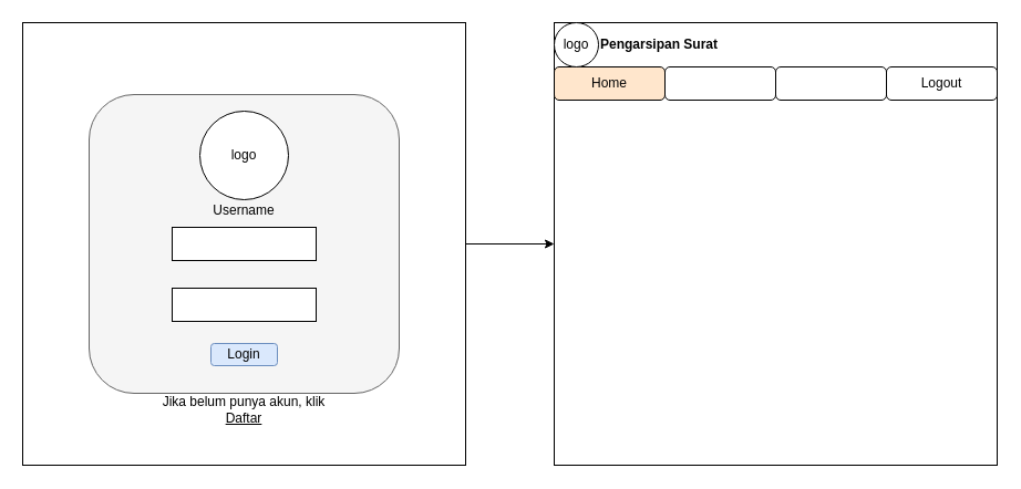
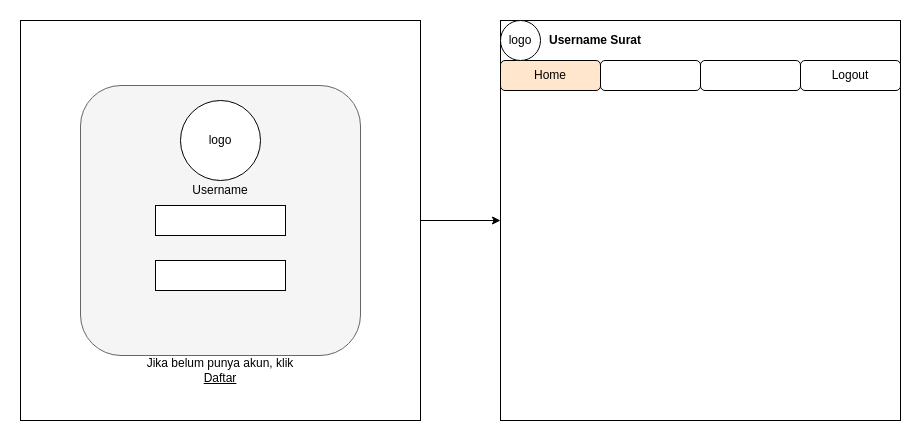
  <mxCell id="0" />
  <mxCell id="1" parent="0" />
  <mxCell id="2" value="" style="edgeStyle=orthogonalEdgeStyle;rounded=0;orthogonalLoop=1;jettySize=auto;html=1;" edge="1" parent="1" source="3" target="10"><mxGeometry relative="1" as="geometry" /></mxCell>
  <mxCell id="3" value="&lt;table&gt;&lt;tbody&gt;&lt;tr&gt;&lt;td&gt;&lt;br&gt;&lt;/td&gt;&lt;td&gt;&lt;br&gt;&lt;/td&gt;&lt;td&gt;&lt;br&gt;&lt;/td&gt;&lt;td&gt;&lt;br&gt;&lt;/td&gt;&lt;td&gt;&lt;br&gt;&lt;/td&gt;&lt;td&gt;&lt;br&gt;&lt;/td&gt;&lt;/tr&gt;&lt;/tbody&gt;&lt;/table&gt;" style="rounded=0;whiteSpace=wrap;html=1;glass=0;shadow=0;" vertex="1" parent="1"><mxGeometry x="20" y="20" width="400" height="400" as="geometry" /></mxCell>
  <mxCell id="4" value="" style="rounded=1;whiteSpace=wrap;html=1;shadow=0;glass=0;fillColor=#f5f5f5;strokeColor=#666666;fontColor=#333333;" vertex="1" parent="1"><mxGeometry x="80" y="85" width="280" height="270" as="geometry" /></mxCell>
  <mxCell id="5" value="" style="rounded=0;whiteSpace=wrap;html=1;shadow=0;glass=0;" vertex="1" parent="1"><mxGeometry x="155" y="205" width="130" height="30" as="geometry" /></mxCell>
  <mxCell id="6" value="" style="rounded=0;whiteSpace=wrap;html=1;shadow=0;glass=0;arcSize=50;" vertex="1" parent="1"><mxGeometry x="155" y="260" width="130" height="30" as="geometry" /></mxCell>
  <mxCell id="7" value="Username" style="text;html=1;strokeColor=none;fillColor=none;align=center;verticalAlign=middle;whiteSpace=wrap;rounded=0;shadow=0;glass=0;" vertex="1" parent="1"><mxGeometry x="200" y="180" width="40" height="20" as="geometry" /></mxCell>
- <mxCell id="8" value="Login" style="rounded=1;whiteSpace=wrap;html=1;shadow=0;glass=0;fillColor=#dae8fc;strokeColor=#6c8ebf;" vertex="1" parent="1"><mxGeometry x="190" y="310" width="60" height="20" as="geometry" /></mxCell>
  <mxCell id="9" value="Jika belum punya akun, klik &lt;u&gt;Daftar&lt;/u&gt;" style="text;html=1;strokeColor=none;fillColor=none;align=center;verticalAlign=middle;whiteSpace=wrap;rounded=0;shadow=0;glass=0;" vertex="1" parent="1"><mxGeometry x="140" y="360" width="160" height="20" as="geometry" /></mxCell>
  <mxCell id="10" value="&lt;table&gt;&lt;tbody&gt;&lt;tr&gt;&lt;td&gt;&lt;br&gt;&lt;/td&gt;&lt;td&gt;&lt;br&gt;&lt;/td&gt;&lt;td&gt;&lt;br&gt;&lt;/td&gt;&lt;td&gt;&lt;br&gt;&lt;/td&gt;&lt;td&gt;&lt;br&gt;&lt;/td&gt;&lt;td&gt;&lt;br&gt;&lt;/td&gt;&lt;/tr&gt;&lt;/tbody&gt;&lt;/table&gt;" style="rounded=0;whiteSpace=wrap;html=1;glass=0;shadow=0;" vertex="1" parent="1"><mxGeometry x="500" y="20" width="400" height="400" as="geometry" /></mxCell>
  <mxCell id="11" value="Home" style="rounded=1;whiteSpace=wrap;html=1;shadow=0;glass=0;fillColor=#ffe6cc;" vertex="1" parent="1"><mxGeometry x="500" y="60" width="100" height="30" as="geometry" /></mxCell>
- <mxCell id="12" value="Pengarsipan Surat" style="text;html=1;strokeColor=none;fillColor=none;align=center;verticalAlign=middle;whiteSpace=wrap;rounded=0;shadow=0;glass=0;fontStyle=1;labelPosition=center;verticalLabelPosition=middle;" vertex="1" parent="1"><mxGeometry x="540" y="20" width="110" height="40" as="geometry" /></mxCell>
+ <mxCell id="12" value="Username Surat" style="text;html=1;strokeColor=none;fillColor=none;align=center;verticalAlign=middle;whiteSpace=wrap;rounded=0;shadow=0;glass=0;fontStyle=1;labelPosition=center;verticalLabelPosition=middle;" vertex="1" parent="1"><mxGeometry x="540" y="20" width="110" height="40" as="geometry" /></mxCell>
  <mxCell id="13" value="logo" style="ellipse;whiteSpace=wrap;html=1;aspect=fixed;rounded=0;shadow=0;glass=0;" vertex="1" parent="1"><mxGeometry x="500" y="20" width="40" height="40" as="geometry" /></mxCell>
  <mxCell id="14" value="logo" style="ellipse;whiteSpace=wrap;html=1;aspect=fixed;rounded=0;shadow=0;glass=0;" vertex="1" parent="1"><mxGeometry x="180" y="100" width="80" height="80" as="geometry" /></mxCell>
  <mxCell id="15" value="" style="rounded=1;whiteSpace=wrap;html=1;shadow=0;glass=0;" vertex="1" parent="1"><mxGeometry x="600" y="60" width="100" height="30" as="geometry" /></mxCell>
  <mxCell id="16" value="" style="rounded=1;whiteSpace=wrap;html=1;shadow=0;glass=0;" vertex="1" parent="1"><mxGeometry x="700" y="60" width="100" height="30" as="geometry" /></mxCell>
  <mxCell id="17" value="Logout" style="rounded=1;whiteSpace=wrap;html=1;shadow=0;glass=0;" vertex="1" parent="1"><mxGeometry x="800" y="60" width="100" height="30" as="geometry" /></mxCell>
